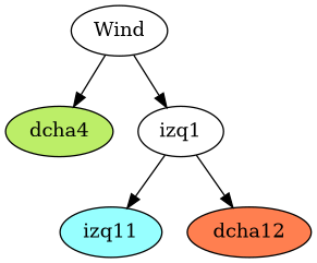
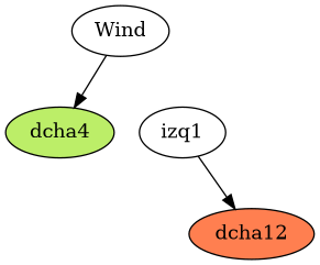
  digraph {
    node [style=filled]
    n1 [fillcolor=darkolivegreen2 label=dcha4]
    Wind [style=""]
    izq1 [style=""]
-   izq11 [fillcolor=darkslategray1]
    n5 [fillcolor=coral label=dcha12]
    Wind -> n1
-   Wind -> izq1
-   izq1 -> izq11
    izq1 -> n5
  }
